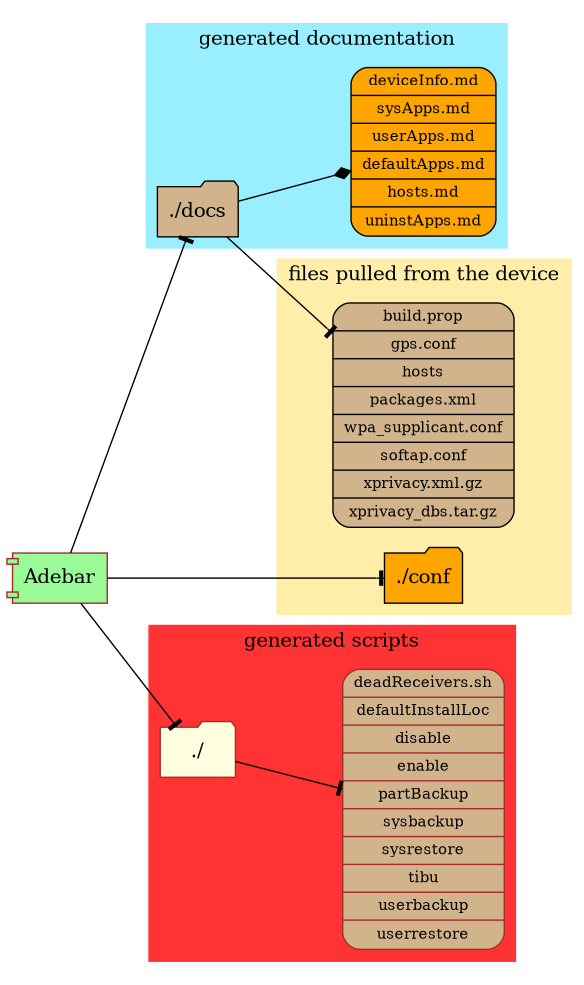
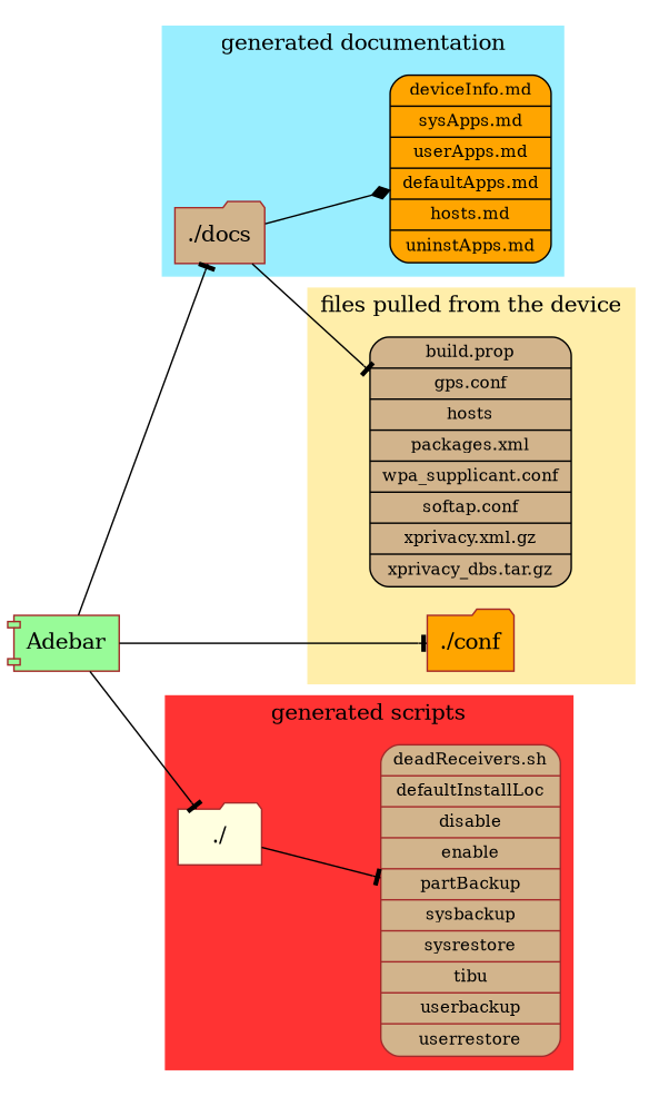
  digraph {
    fontname="DejaVu Serif"
    rankdir=LR
    node [color=black fillcolor=tan fontname="DejaVu Serif" shape=folder style=filled]
    edge [arrowhead=tee fontname="DejaVu Serif"]
-   n1 [fillcolor=orange label="./conf"]
+   n1 [color=brown fillcolor=orange label="./conf"]
    n2 [fontsize=11 label="build.prop|gps.conf|hosts|packages.xml|wpa_supplicant.conf|softap.conf|xprivacy.xml.gz|xprivacy_dbs.tar.gz" shape=Mrecord]
-   n3 [label="./docs"]
+   n3 [color=brown label="./docs"]
    n4 [fillcolor=orange fontsize=11 label="deviceInfo.md|sysApps.md|userApps.md|defaultApps.md|hosts.md|uninstApps.md" shape=Mrecord]
    n5 [color=brown fillcolor=lightyellow label="./"]
    n6 [color=brown fontsize=11 label="deadReceivers.sh|defaultInstallLoc|disable|enable|partBackup|sysbackup|sysrestore|tibu|userbackup|userrestore" shape=Mrecord]
    Adebar [color=brown fillcolor=palegreen shape=component]
    subgraph cluster_1 {
      color="#ffeeaa"
      label="files pulled from the device"
      style=filled
      n1
      n2
    }
    subgraph cluster_2 {
      color="#99eeff"
      label="generated documentation"
      style=filled
      n3
      n4
    }
    subgraph cluster_3 {
      color="#ff3333"
      label="generated scripts"
      style=filled
      n5
      n6
    }
    n3 -> n2
    n3 -> n4 [arrowhead=diamond]
    n5 -> n6
    Adebar -> n1
    Adebar -> n3
    Adebar -> n5
  }
